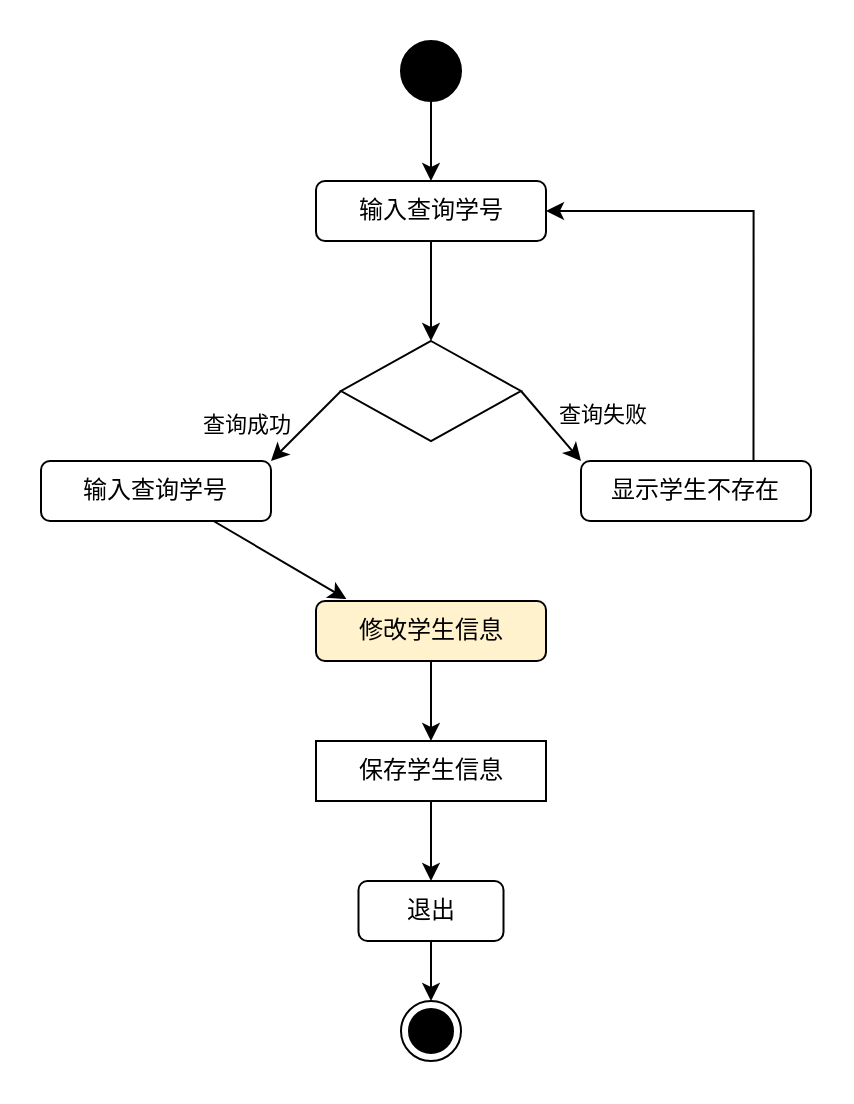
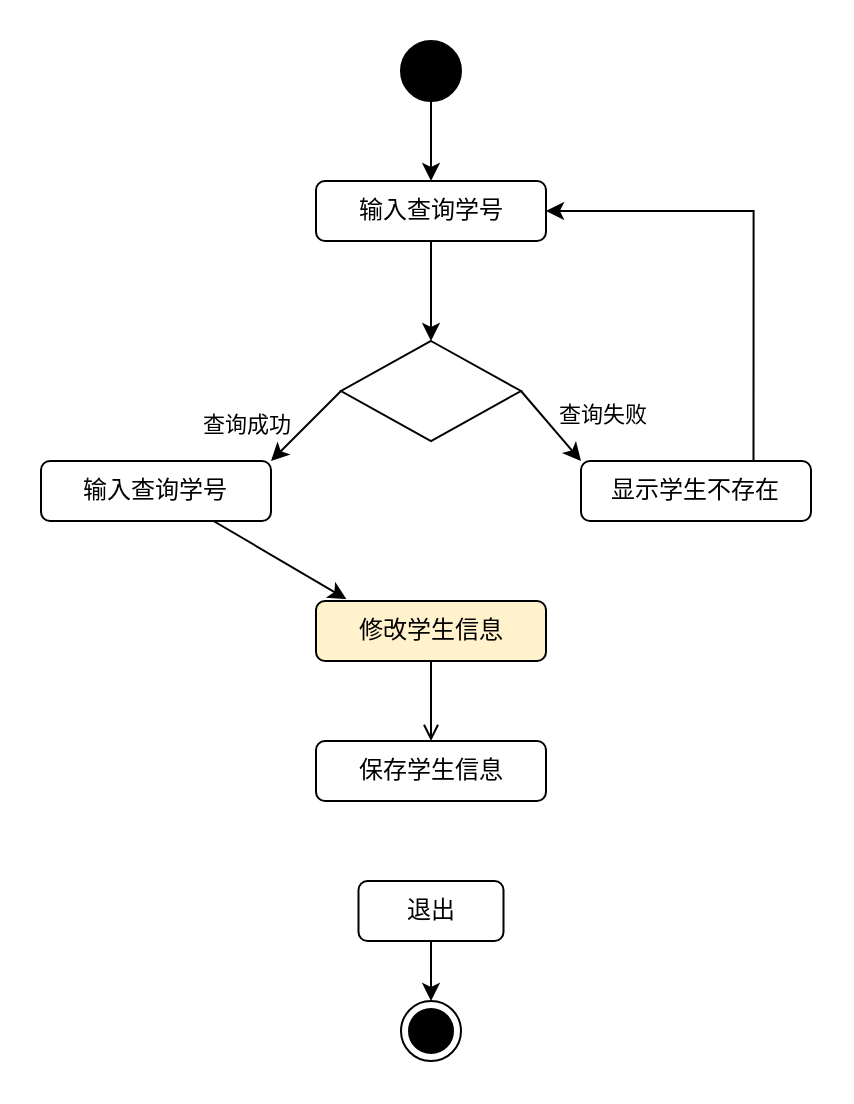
  <mxCell id="0" />
  <mxCell id="1" parent="0" />
  <mxCell id="2" style="edgeStyle=orthogonalEdgeStyle;rounded=0;orthogonalLoop=1;jettySize=auto;html=1;exitX=0.5;exitY=1;exitDx=0;exitDy=0;entryX=0.5;entryY=0;entryDx=0;entryDy=0;" edge="1" parent="1" source="3" target="5"><mxGeometry relative="1" as="geometry" /></mxCell>
  <mxCell id="3" value="" style="ellipse;fillColor=strokeColor;html=1;" vertex="1" parent="1"><mxGeometry x="200" y="20" width="30" height="30" as="geometry" /></mxCell>
  <mxCell id="4" style="edgeStyle=orthogonalEdgeStyle;rounded=0;orthogonalLoop=1;jettySize=auto;html=1;exitX=0.5;exitY=1;exitDx=0;exitDy=0;entryX=0.5;entryY=0;entryDx=0;entryDy=0;" edge="1" parent="1" source="5" target="10"><mxGeometry relative="1" as="geometry" /></mxCell>
  <mxCell id="5" value="输入查询学号" style="rounded=1;whiteSpace=wrap;html=1;" vertex="1" parent="1"><mxGeometry x="157.5" y="90" width="115" height="30" as="geometry" /></mxCell>
  <mxCell id="6" style="rounded=0;orthogonalLoop=1;jettySize=auto;html=1;exitX=0;exitY=0.5;exitDx=0;exitDy=0;entryX=1;entryY=0;entryDx=0;entryDy=0;" edge="1" parent="1" source="10" target="11"><mxGeometry relative="1" as="geometry" /></mxCell>
  <mxCell id="7" value="查询成功" style="edgeLabel;html=1;align=center;verticalAlign=middle;resizable=0;points=[];" vertex="1" connectable="0" parent="6"><mxGeometry x="0.057" y="-3" relative="1" as="geometry"><mxPoint x="-27" as="offset" /></mxGeometry></mxCell>
  <mxCell id="8" style="rounded=0;orthogonalLoop=1;jettySize=auto;html=1;exitX=1;exitY=0.5;exitDx=0;exitDy=0;entryX=0;entryY=0;entryDx=0;entryDy=0;" edge="1" parent="1" source="10" target="13"><mxGeometry relative="1" as="geometry" /></mxCell>
  <mxCell id="9" value="查询失败" style="edgeLabel;html=1;align=center;verticalAlign=middle;resizable=0;points=[];" vertex="1" connectable="0" parent="8"><mxGeometry x="-0.307" y="1" relative="1" as="geometry"><mxPoint x="29" as="offset" /></mxGeometry></mxCell>
  <mxCell id="10" value="" style="rhombus;whiteSpace=wrap;html=1;" vertex="1" parent="1"><mxGeometry x="170" y="170" width="90" height="50" as="geometry" /></mxCell>
  <mxCell id="11" value="输入查询学号" style="rounded=1;whiteSpace=wrap;html=1;" vertex="1" parent="1"><mxGeometry x="20" y="230" width="115" height="30" as="geometry" /></mxCell>
  <mxCell id="12" style="edgeStyle=orthogonalEdgeStyle;rounded=0;orthogonalLoop=1;jettySize=auto;html=1;exitX=0.75;exitY=0;exitDx=0;exitDy=0;entryX=1;entryY=0.5;entryDx=0;entryDy=0;" edge="1" parent="1" source="13" target="5"><mxGeometry relative="1" as="geometry" /></mxCell>
  <mxCell id="13" value="显示学生不存在" style="rounded=1;whiteSpace=wrap;html=1;" vertex="1" parent="1"><mxGeometry x="290" y="230" width="115" height="30" as="geometry" /></mxCell>
- <mxCell id="14" style="edgeStyle=orthogonalEdgeStyle;rounded=0;orthogonalLoop=1;jettySize=auto;html=1;exitX=0.5;exitY=1;exitDx=0;exitDy=0;entryX=0.5;entryY=0;entryDx=0;entryDy=0;" edge="1" parent="1" source="15" target="18"><mxGeometry relative="1" as="geometry" /></mxCell>
+ <mxCell id="14" style="edgeStyle=orthogonalEdgeStyle;rounded=0;orthogonalLoop=1;jettySize=auto;html=1;exitX=0.5;exitY=1;exitDx=0;exitDy=0;entryX=0.5;entryY=0;entryDx=0;entryDy=0;endArrow=open;" edge="1" parent="1" source="15" target="18"><mxGeometry relative="1" as="geometry" /></mxCell>
  <mxCell id="15" value="修改学生信息" style="rounded=1;whiteSpace=wrap;html=1;fillColor=#fff2cc;" vertex="1" parent="1"><mxGeometry x="157.5" y="300" width="115" height="30" as="geometry" /></mxCell>
  <mxCell id="16" style="rounded=0;orthogonalLoop=1;jettySize=auto;html=1;exitX=0.75;exitY=1;exitDx=0;exitDy=0;entryX=0.132;entryY=-0.033;entryDx=0;entryDy=0;entryPerimeter=0;" edge="1" parent="1" source="11" target="15"><mxGeometry relative="1" as="geometry" /></mxCell>
- <mxCell id="17" style="edgeStyle=orthogonalEdgeStyle;rounded=0;orthogonalLoop=1;jettySize=auto;html=1;exitX=0.5;exitY=1;exitDx=0;exitDy=0;entryX=0.5;entryY=0;entryDx=0;entryDy=0;" edge="1" parent="1" source="18" target="20"><mxGeometry relative="1" as="geometry" /></mxCell>
- <mxCell id="18" value="保存学生信息" style="whiteSpace=wrap;html=1;rounded=0;" vertex="1" parent="1"><mxGeometry x="157.5" y="370" width="115" height="30" as="geometry" /></mxCell>
+ <mxCell id="18" value="保存学生信息" style="rounded=1;whiteSpace=wrap;html=1;" vertex="1" parent="1"><mxGeometry x="157.5" y="370" width="115" height="30" as="geometry" /></mxCell>
  <mxCell id="19" style="edgeStyle=orthogonalEdgeStyle;rounded=0;orthogonalLoop=1;jettySize=auto;html=1;exitX=0.5;exitY=1;exitDx=0;exitDy=0;" edge="1" parent="1" source="20" target="21"><mxGeometry relative="1" as="geometry" /></mxCell>
  <mxCell id="20" value="退出" style="rounded=1;whiteSpace=wrap;html=1;" vertex="1" parent="1"><mxGeometry x="178.75" y="440" width="72.5" height="30" as="geometry" /></mxCell>
  <mxCell id="21" value="" style="ellipse;html=1;shape=endState;fillColor=strokeColor;" vertex="1" parent="1"><mxGeometry x="200" y="500" width="30" height="30" as="geometry" /></mxCell>
